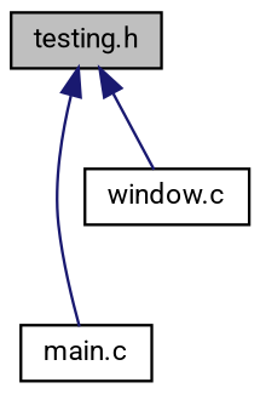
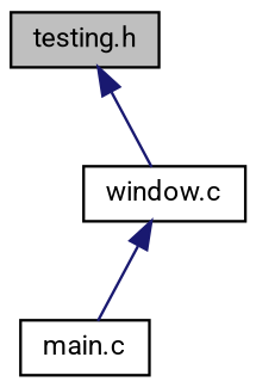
  digraph {
    fontname=Roboto
    node [color=black fillcolor=white fontname=Roboto fontsize=10 shape=record style=filled]
    edge [color=midnightblue dir=back fontname=Roboto fontsize=10 labelfontname=Helvetica labelfontsize=10 style=solid]
    n1 [fillcolor=grey75 fontcolor=black height=0.2 label="testing.h" width=0.4]
    n2 [height=0.2 label="main.c" width=0.4]
    n3 [height=0.2 label="window.c" width=0.4]
-   n1 -> n2
+   n3 -> n2
    n1 -> n3
  }
